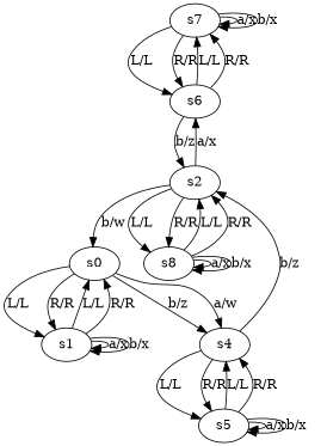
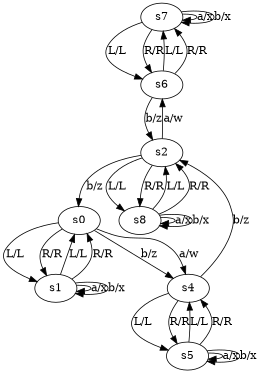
  digraph {
    s7
    s6
    s2
    s4
    s5
    s0
    n7 [label=s8]
    s1
    s7 -> s7 [label="a/x"]
    s7 -> s7 [label="b/x"]
    s7 -> s6 [label="L/L"]
    s7 -> s6 [label="R/R"]
    s6 -> s7 [label="L/L"]
    s6 -> s7 [label="R/R"]
    s6 -> s2 [label="b/z"]
-   s2 -> s6 [label="a/x"]
-   s2 -> s0 [label="b/w"]
+   s2 -> s6 [label="a/w"]
+   s2 -> s0 [label="b/z"]
    s2 -> n7 [label="L/L"]
    s2 -> n7 [label="R/R"]
    s4 -> s2 [label="b/z"]
    s4 -> s5 [label="L/L"]
    s4 -> s5 [label="R/R"]
    s5 -> s4 [label="L/L"]
    s5 -> s4 [label="R/R"]
    s5 -> s5 [label="a/x"]
    s5 -> s5 [label="b/x"]
    s0 -> s4 [label="a/w"]
    s0 -> s4 [label="b/z"]
    s0 -> s1 [label="L/L"]
    s0 -> s1 [label="R/R"]
    n7 -> s2 [label="L/L"]
    n7 -> s2 [label="R/R"]
    n7 -> n7 [label="a/x"]
    n7 -> n7 [label="b/x"]
    s1 -> s0 [label="L/L"]
    s1 -> s0 [label="R/R"]
    s1 -> s1 [label="a/x"]
    s1 -> s1 [label="b/x"]
  }
